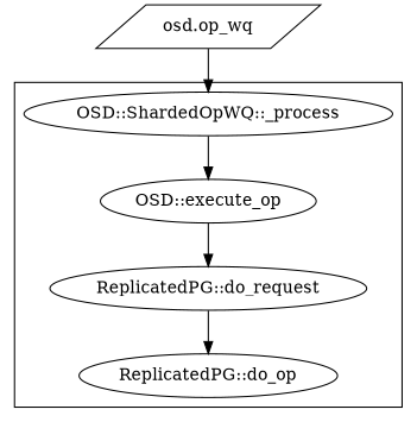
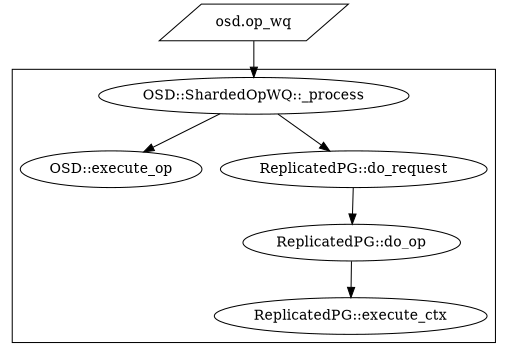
  digraph {
    n1 [label="OSD::ShardedOpWQ::_process"]
    n2 [label="OSD::execute_op"]
    n3 [label="ReplicatedPG::do_request"]
    n4 [label="ReplicatedPG::do_op"]
+   n5 [label="ReplicatedPG::execute_ctx"]
    n6 [label="osd.op_wq" shape=polygon sides=4 skew=0.7]
    subgraph cluster_1 {
      n1
      n2
      n3
      n4
+     n5
    }
    n1 -> n2
-   n2 -> n3
+   n1 -> n3
    n3 -> n4
+   n4 -> n5
    n6 -> n1
  }
